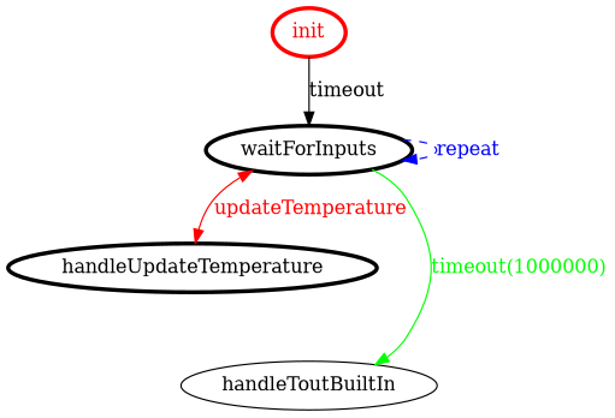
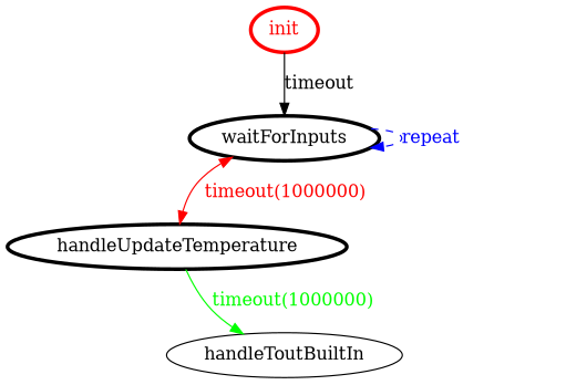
  digraph {
    rankdir=TB
    node [color=black fontcolor=black penwidth=3]
    init [color=red fontcolor=red]
    waitForInputs
    handleUpdateTemperature
    handleToutBuiltIn [color="" fontcolor="" penwidth=""]
    init -> waitForInputs [color=black fontcolor=black label=timeout]
    waitForInputs -> waitForInputs [color=blue fontcolor=blue label="repeat " style=dashed]
-   waitForInputs -> handleUpdateTemperature [color=red dir=both fontcolor=red label=updateTemperature]
-   waitForInputs -> handleToutBuiltIn [color=green fontcolor=green label="timeout(1000000)"]
+   waitForInputs -> handleUpdateTemperature [color=red dir=both fontcolor=red label="timeout(1000000)"]
+   handleUpdateTemperature -> handleToutBuiltIn [color=green fontcolor=green label="timeout(1000000)"]
  }
